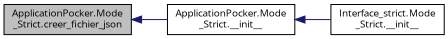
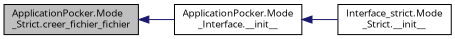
  digraph {
    fontname="Open Sans"
    rankdir=LR
    node [color=black fillcolor=white fontname="Open Sans" fontsize=10 shape=record style=filled]
    edge [color=midnightblue dir=back fontname="Open Sans" fontsize=10 labelfontname=Helvetica labelfontsize=10 style=solid]
-   n1 [fillcolor=grey75 fontcolor=black height=0.2 label="ApplicationPocker.Mode\l_Strict.creer_fichier_json" width=0.4]
-   n2 [height=0.2 label="ApplicationPocker.Mode\l_Strict.__init__" width=0.4]
+   n1 [fillcolor=grey75 fontcolor=black height=0.2 label="ApplicationPocker.Mode\l_Strict.creer_fichier_fichier" width=0.4]
+   n2 [height=0.2 label="ApplicationPocker.Mode\l_Interface.__init__" width=0.4]
    n3 [height=0.2 label="Interface_strict.Mode\l_Strict.__init__" width=0.4]
    n1 -> n2
    n2 -> n3
  }
